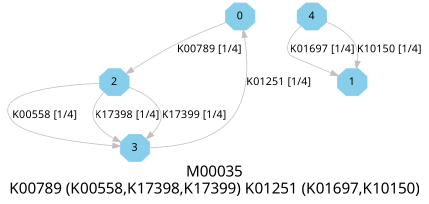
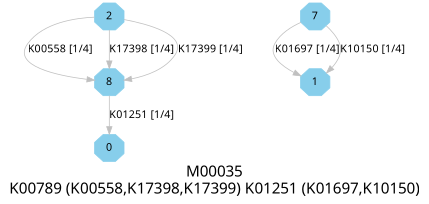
  digraph {
    fontname="Noto Sans"
    fontsize=20
    label="M00035\nK00789 (K00558,K17398,K17399) K01251 (K01697,K10150)"
    node [color=skyblue fontname="Noto Sans" shape=octagon style=filled]
    edge [color=grey fontname="Noto Sans"]
    0 [height=.3 width=.3]
    1 [height=.3 width=.3]
    2 [height=.3 width=.3]
-   3 [height=.3 width=.3]
-   4 [height=.3 width=.3]
+   3 [height=.3 width=.3 label=8]
+   4 [height=.3 width=.3 label=7]
    subgraph sub_1 {
      0
      1
      2
      3
      4
    }
-   0 -> 2 [label="K00789 [1/4]"]
    2 -> 3 [label="K00558 [1/4]"]
    2 -> 3 [label="K17398 [1/4]"]
    2 -> 3 [label="K17399 [1/4]"]
    3 -> 0 [label="K01251 [1/4]"]
    4 -> 1 [label="K01697 [1/4]"]
    4 -> 1 [label="K10150 [1/4]"]
  }
